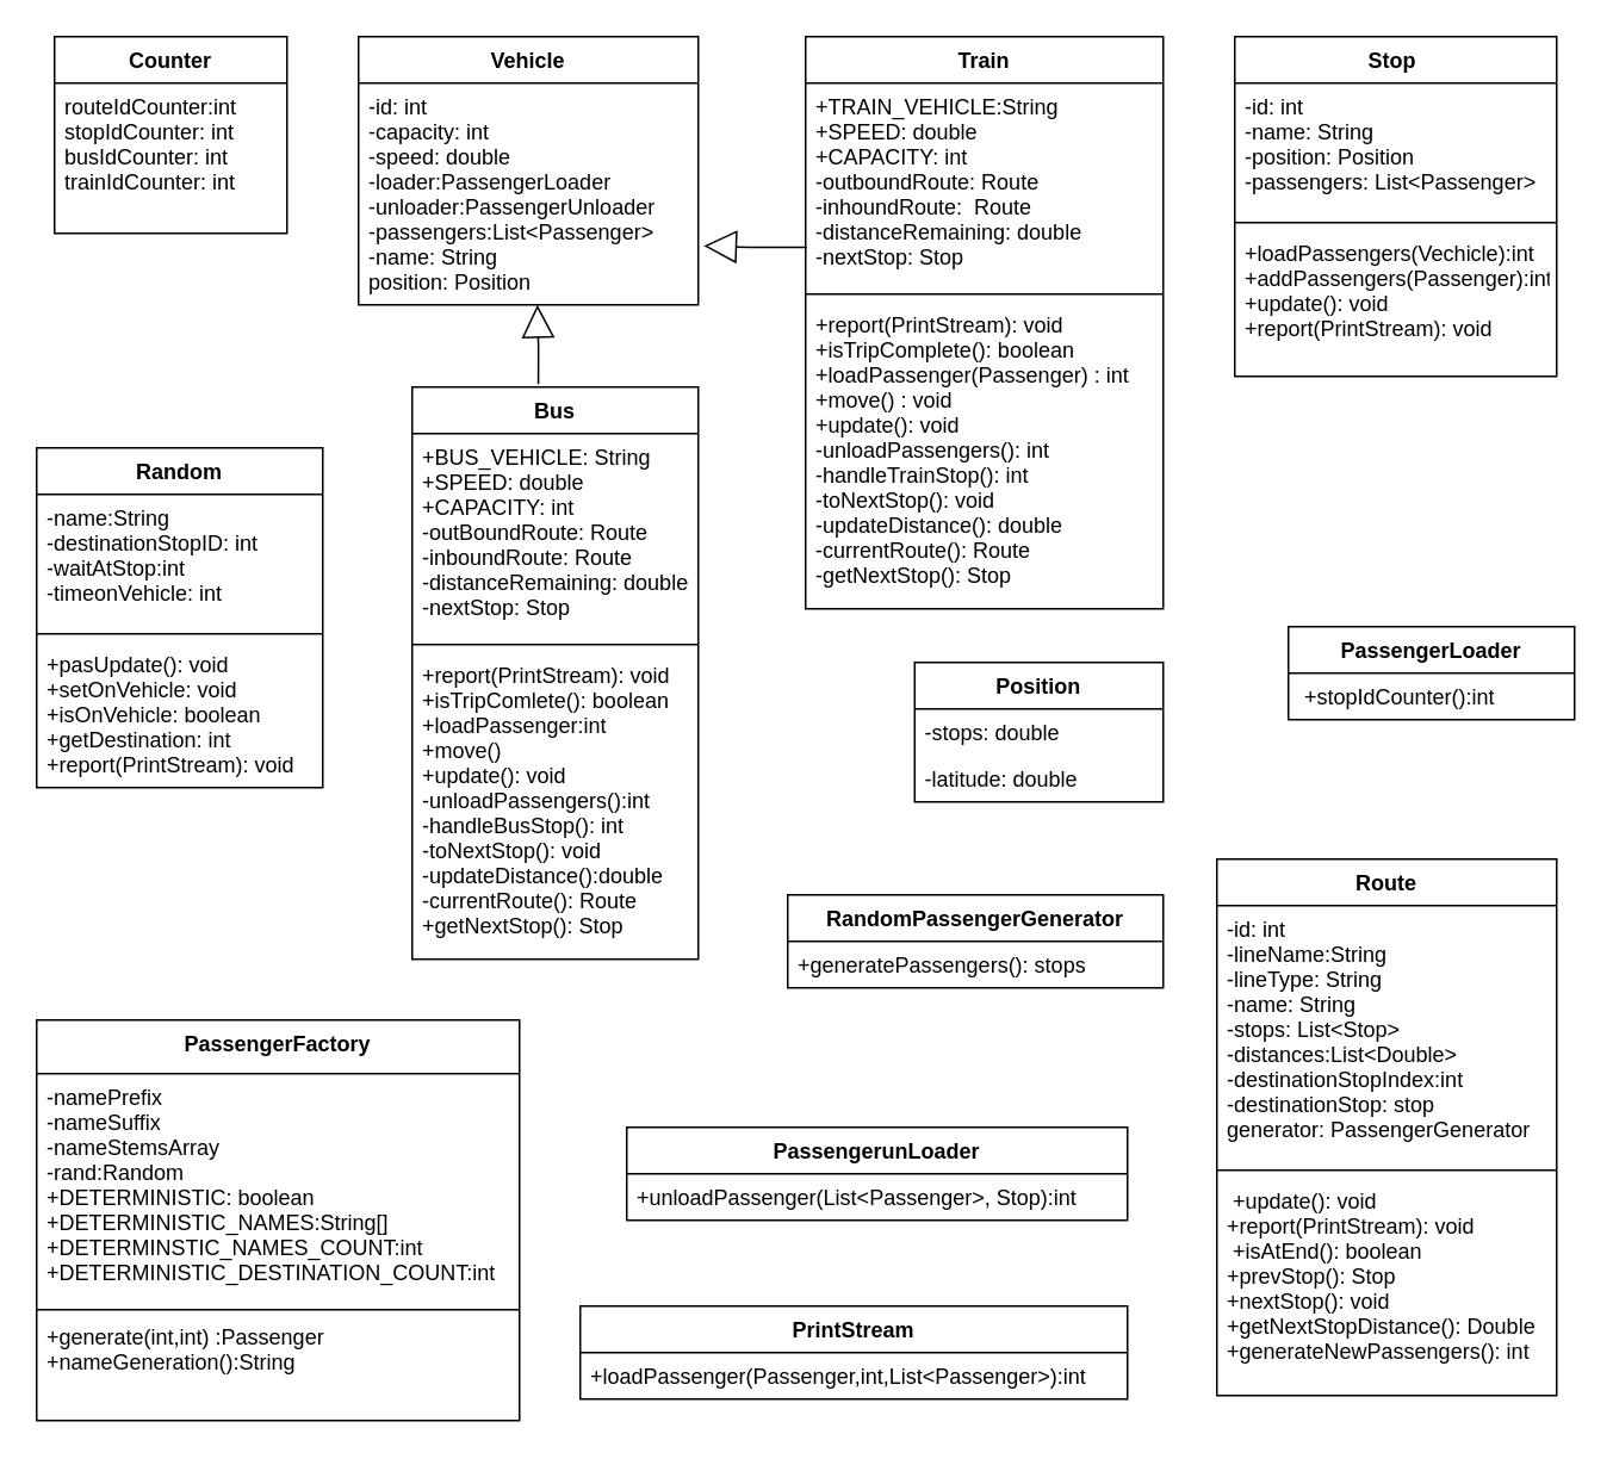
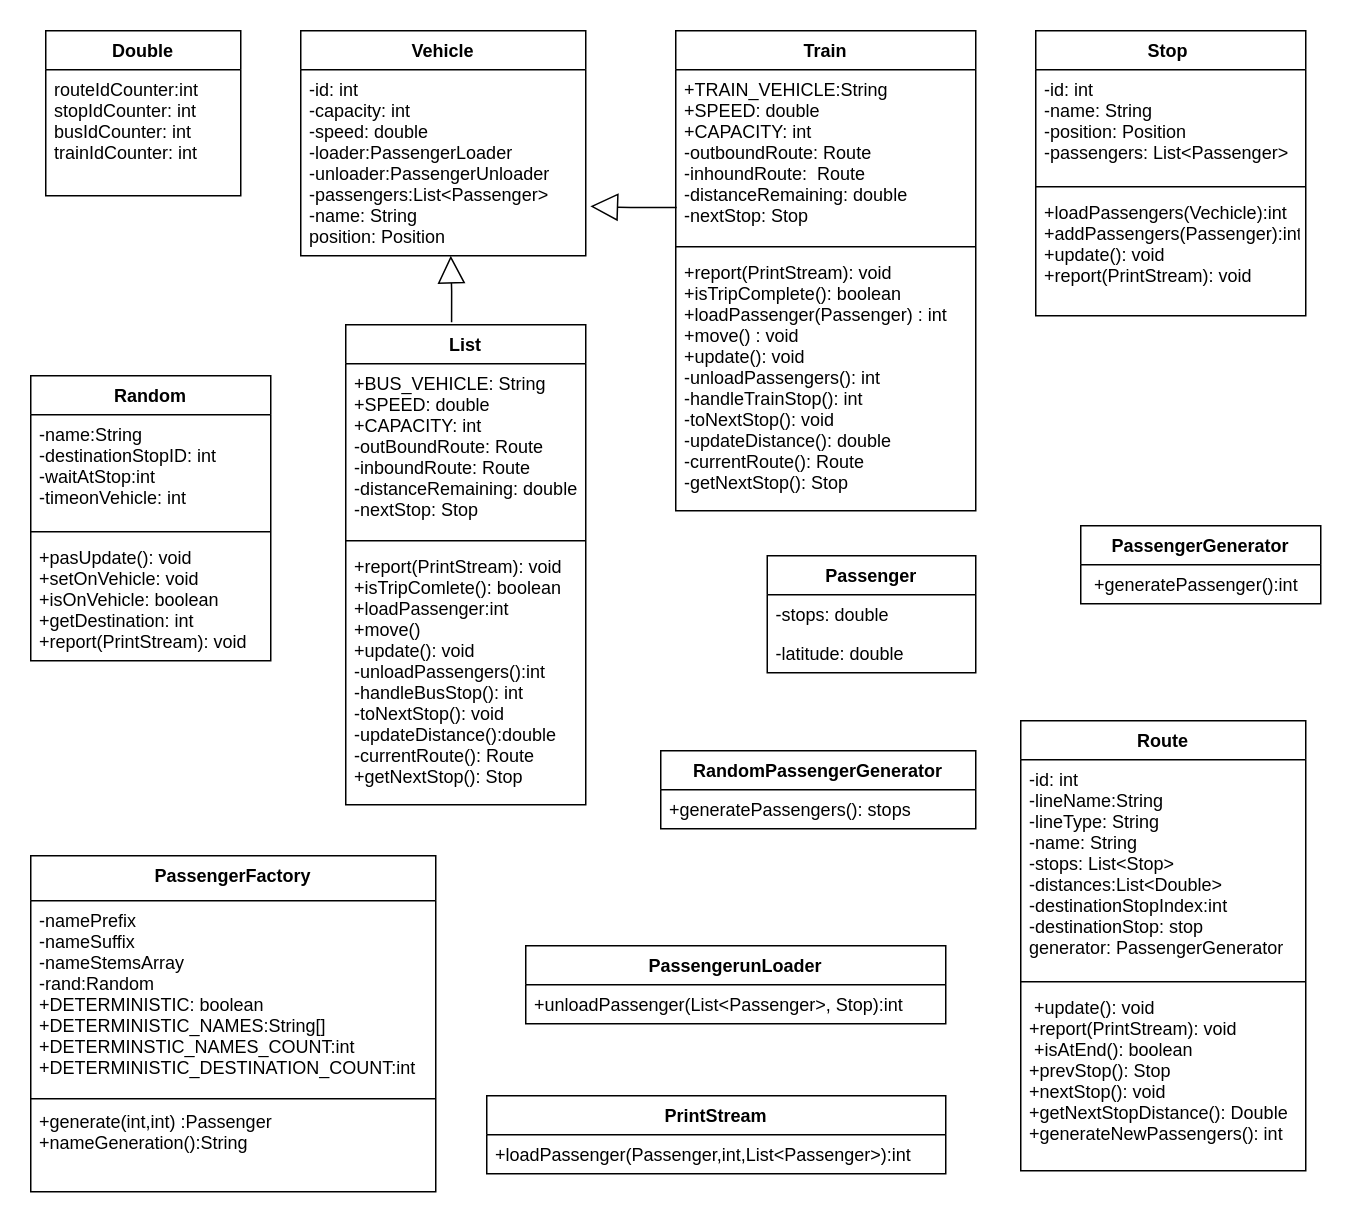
  <mxCell id="0" />
  <mxCell id="1" parent="0" />
- <mxCell id="2" value="Position" style="swimlane;fontStyle=1;childLayout=stackLayout;horizontal=1;startSize=26;fillColor=none;horizontalStack=0;resizeParent=1;resizeParentMax=0;resizeLast=0;collapsible=1;marginBottom=0;" parent="1" vertex="1"><mxGeometry x="511" y="370" width="139" height="78" as="geometry" /></mxCell>
+ <mxCell id="2" value="Passenger" style="swimlane;fontStyle=1;childLayout=stackLayout;horizontal=1;startSize=26;fillColor=none;horizontalStack=0;resizeParent=1;resizeParentMax=0;resizeLast=0;collapsible=1;marginBottom=0;" parent="1" vertex="1"><mxGeometry x="511" y="370" width="139" height="78" as="geometry" /></mxCell>
  <mxCell id="3" value="-stops: double" style="text;strokeColor=none;fillColor=none;align=left;verticalAlign=top;spacingLeft=4;spacingRight=4;overflow=hidden;rotatable=0;points=[[0,0.5],[1,0.5]];portConstraint=eastwest;" parent="2" vertex="1"><mxGeometry y="26" width="139" height="26" as="geometry" /></mxCell>
  <mxCell id="4" value="-latitude: double" style="text;strokeColor=none;fillColor=none;align=left;verticalAlign=top;spacingLeft=4;spacingRight=4;overflow=hidden;rotatable=0;points=[[0,0.5],[1,0.5]];portConstraint=eastwest;" parent="2" vertex="1"><mxGeometry y="52" width="139" height="26" as="geometry" /></mxCell>
  <mxCell id="5" value="PrintStream" style="swimlane;fontStyle=1;childLayout=stackLayout;horizontal=1;startSize=26;fillColor=none;horizontalStack=0;resizeParent=1;resizeParentMax=0;resizeLast=0;collapsible=1;marginBottom=0;" parent="1" vertex="1"><mxGeometry x="324" y="730" width="306" height="52" as="geometry" /></mxCell>
  <mxCell id="6" value="+loadPassenger(Passenger,int,List&lt;Passenger&gt;):int" style="text;strokeColor=none;fillColor=none;align=left;verticalAlign=top;spacingLeft=4;spacingRight=4;overflow=hidden;rotatable=0;points=[[0,0.5],[1,0.5]];portConstraint=eastwest;" parent="5" vertex="1"><mxGeometry y="26" width="306" height="26" as="geometry" /></mxCell>
  <mxCell id="7" value="RandomPassengerGenerator" style="swimlane;fontStyle=1;childLayout=stackLayout;horizontal=1;startSize=26;fillColor=none;horizontalStack=0;resizeParent=1;resizeParentMax=0;resizeLast=0;collapsible=1;marginBottom=0;" parent="1" vertex="1"><mxGeometry x="440" y="500" width="210" height="52" as="geometry" /></mxCell>
  <mxCell id="8" value="+generatePassengers(): stops" style="text;strokeColor=none;fillColor=none;align=left;verticalAlign=top;spacingLeft=4;spacingRight=4;overflow=hidden;rotatable=0;points=[[0,0.5],[1,0.5]];portConstraint=eastwest;" parent="7" vertex="1"><mxGeometry y="26" width="210" height="26" as="geometry" /></mxCell>
  <mxCell id="9" value="Random" style="swimlane;fontStyle=1;align=center;verticalAlign=top;childLayout=stackLayout;horizontal=1;startSize=26;horizontalStack=0;resizeParent=1;resizeParentMax=0;resizeLast=0;collapsible=1;marginBottom=0;strokeColor=default;" parent="1" vertex="1"><mxGeometry x="20" y="250" width="160" height="190" as="geometry" /></mxCell>
  <mxCell id="10" value="-name:String&#10;-destinationStopID: int&#10;-waitAtStop:int&#10;-timeonVehicle: int&#10;" style="text;strokeColor=none;fillColor=none;align=left;verticalAlign=top;spacingLeft=4;spacingRight=4;overflow=hidden;rotatable=0;points=[[0,0.5],[1,0.5]];portConstraint=eastwest;" parent="9" vertex="1"><mxGeometry y="26" width="160" height="74" as="geometry" /></mxCell>
  <mxCell id="11" value="" style="line;strokeWidth=1;fillColor=none;align=left;verticalAlign=middle;spacingTop=-1;spacingLeft=3;spacingRight=3;rotatable=0;labelPosition=right;points=[];portConstraint=eastwest;" parent="9" vertex="1"><mxGeometry y="100" width="160" height="8" as="geometry" /></mxCell>
  <mxCell id="12" value="+pasUpdate(): void&#10;+setOnVehicle: void&#10;+isOnVehicle: boolean&#10;+getDestination: int&#10;+report(PrintStream): void" style="text;strokeColor=none;fillColor=none;align=left;verticalAlign=top;spacingLeft=4;spacingRight=4;overflow=hidden;rotatable=0;points=[[0,0.5],[1,0.5]];portConstraint=eastwest;" parent="9" vertex="1"><mxGeometry y="108" width="160" height="82" as="geometry" /></mxCell>
  <mxCell id="13" value="PassengerFactory" style="swimlane;fontStyle=1;align=center;verticalAlign=top;childLayout=stackLayout;horizontal=1;startSize=30;horizontalStack=0;resizeParent=1;resizeParentMax=0;resizeLast=0;collapsible=1;marginBottom=0;strokeColor=default;" parent="1" vertex="1"><mxGeometry x="20" y="570" width="270" height="224" as="geometry" /></mxCell>
  <mxCell id="14" value="-namePrefix&#10;-nameSuffix&#10;-nameStemsArray&#10;-rand:Random&#10;+DETERMINISTIC: boolean&#10;+DETERMINISTIC_NAMES:String[]&#10;+DETERMINSTIC_NAMES_COUNT:int&#10;+DETERMINISTIC_DESTINATION_COUNT:int&#10;&#10;" style="text;strokeColor=none;fillColor=none;align=left;verticalAlign=top;spacingLeft=4;spacingRight=4;overflow=hidden;rotatable=0;points=[[0,0.5],[1,0.5]];portConstraint=eastwest;" parent="13" vertex="1"><mxGeometry y="30" width="270" height="130" as="geometry" /></mxCell>
  <mxCell id="15" value="" style="line;strokeWidth=1;fillColor=none;align=left;verticalAlign=middle;spacingTop=-1;spacingLeft=3;spacingRight=3;rotatable=0;labelPosition=right;points=[];portConstraint=eastwest;" parent="13" vertex="1"><mxGeometry y="160" width="270" height="4" as="geometry" /></mxCell>
  <mxCell id="16" value="+generate(int,int) :Passenger&#10;+nameGeneration():String&#10;" style="text;strokeColor=none;fillColor=none;align=left;verticalAlign=top;spacingLeft=4;spacingRight=4;overflow=hidden;rotatable=0;points=[[0,0.5],[1,0.5]];portConstraint=eastwest;" parent="13" vertex="1"><mxGeometry y="164" width="270" height="60" as="geometry" /></mxCell>
- <mxCell id="17" value="PassengerLoader" style="swimlane;fontStyle=1;childLayout=stackLayout;horizontal=1;startSize=26;fillColor=none;horizontalStack=0;resizeParent=1;resizeParentMax=0;resizeLast=0;collapsible=1;marginBottom=0;" parent="1" vertex="1"><mxGeometry x="720" y="350" width="160" height="52" as="geometry" /></mxCell>
- <mxCell id="18" value=" +stopIdCounter():int" style="text;strokeColor=none;fillColor=none;align=left;verticalAlign=top;spacingLeft=4;spacingRight=4;overflow=hidden;rotatable=0;points=[[0,0.5],[1,0.5]];portConstraint=eastwest;" parent="17" vertex="1"><mxGeometry y="26" width="160" height="26" as="geometry" /></mxCell>
+ <mxCell id="17" value="PassengerGenerator" style="swimlane;fontStyle=1;childLayout=stackLayout;horizontal=1;startSize=26;fillColor=none;horizontalStack=0;resizeParent=1;resizeParentMax=0;resizeLast=0;collapsible=1;marginBottom=0;" parent="1" vertex="1"><mxGeometry x="720" y="350" width="160" height="52" as="geometry" /></mxCell>
+ <mxCell id="18" value=" +generatePassenger():int" style="text;strokeColor=none;fillColor=none;align=left;verticalAlign=top;spacingLeft=4;spacingRight=4;overflow=hidden;rotatable=0;points=[[0,0.5],[1,0.5]];portConstraint=eastwest;" parent="17" vertex="1"><mxGeometry y="26" width="160" height="26" as="geometry" /></mxCell>
  <mxCell id="19" value="PassengerunLoader" style="swimlane;fontStyle=1;childLayout=stackLayout;horizontal=1;startSize=26;fillColor=none;horizontalStack=0;resizeParent=1;resizeParentMax=0;resizeLast=0;collapsible=1;marginBottom=0;" parent="1" vertex="1"><mxGeometry x="350" y="630" width="280" height="52" as="geometry" /></mxCell>
  <mxCell id="20" value="+unloadPassenger(List&lt;Passenger&gt;, Stop):int" style="text;strokeColor=none;fillColor=none;align=left;verticalAlign=top;spacingLeft=4;spacingRight=4;overflow=hidden;rotatable=0;points=[[0,0.5],[1,0.5]];portConstraint=eastwest;" parent="19" vertex="1"><mxGeometry y="26" width="280" height="26" as="geometry" /></mxCell>
  <mxCell id="21" value="Route" style="swimlane;fontStyle=1;align=center;verticalAlign=top;childLayout=stackLayout;horizontal=1;startSize=26;horizontalStack=0;resizeParent=1;resizeParentMax=0;resizeLast=0;collapsible=1;marginBottom=0;strokeColor=default;fillColor=default;" parent="1" vertex="1"><mxGeometry x="680" y="480" width="190" height="300" as="geometry" /></mxCell>
  <mxCell id="22" value="-id: int&#10;-lineName:String&#10;-lineType: String&#10;-name: String&#10;-stops: List&lt;Stop&gt;&#10;-distances:List&lt;Double&gt;&#10;-destinationStopIndex:int&#10;-destinationStop: stop&#10;generator: PassengerGenerator&#10;" style="text;strokeColor=none;fillColor=none;align=left;verticalAlign=top;spacingLeft=4;spacingRight=4;overflow=hidden;rotatable=0;points=[[0,0.5],[1,0.5]];portConstraint=eastwest;" parent="21" vertex="1"><mxGeometry y="26" width="190" height="144" as="geometry" /></mxCell>
  <mxCell id="23" value="" style="line;strokeWidth=1;fillColor=none;align=left;verticalAlign=middle;spacingTop=-1;spacingLeft=3;spacingRight=3;rotatable=0;labelPosition=right;points=[];portConstraint=eastwest;" parent="21" vertex="1"><mxGeometry y="170" width="190" height="8" as="geometry" /></mxCell>
  <mxCell id="24" value=" +update(): void&#10;+report(PrintStream): void&#10; +isAtEnd(): boolean&#10;+prevStop(): Stop&#10;+nextStop(): void&#10;+getNextStopDistance(): Double&#10;+generateNewPassengers(): int&#10;" style="text;strokeColor=none;fillColor=none;align=left;verticalAlign=top;spacingLeft=4;spacingRight=4;overflow=hidden;rotatable=0;points=[[0,0.5],[1,0.5]];portConstraint=eastwest;" parent="21" vertex="1"><mxGeometry y="178" width="190" height="122" as="geometry" /></mxCell>
  <mxCell id="25" value="Stop " style="swimlane;fontStyle=1;align=center;verticalAlign=top;childLayout=stackLayout;horizontal=1;startSize=26;horizontalStack=0;resizeParent=1;resizeParentMax=0;resizeLast=0;collapsible=1;marginBottom=0;strokeColor=default;fillColor=default;" parent="1" vertex="1"><mxGeometry x="690" y="20" width="180" height="190" as="geometry" /></mxCell>
  <mxCell id="26" value="-id: int&#10;-name: String&#10;-position: Position&#10;-passengers: List&lt;Passenger&gt;&#10;" style="text;strokeColor=none;fillColor=none;align=left;verticalAlign=top;spacingLeft=4;spacingRight=4;overflow=hidden;rotatable=0;points=[[0,0.5],[1,0.5]];portConstraint=eastwest;" parent="25" vertex="1"><mxGeometry y="26" width="180" height="74" as="geometry" /></mxCell>
  <mxCell id="27" value="" style="line;strokeWidth=1;fillColor=none;align=left;verticalAlign=middle;spacingTop=-1;spacingLeft=3;spacingRight=3;rotatable=0;labelPosition=right;points=[];portConstraint=eastwest;" parent="25" vertex="1"><mxGeometry y="100" width="180" height="8" as="geometry" /></mxCell>
  <mxCell id="28" value="+loadPassengers(Vechicle):int&#10;+addPassengers(Passenger):int&#10;+update(): void&#10;+report(PrintStream): void&#10;" style="text;strokeColor=none;fillColor=none;align=left;verticalAlign=top;spacingLeft=4;spacingRight=4;overflow=hidden;rotatable=0;points=[[0,0.5],[1,0.5]];portConstraint=eastwest;" parent="25" vertex="1"><mxGeometry y="108" width="180" height="82" as="geometry" /></mxCell>
  <mxCell id="29" value="Vehicle" style="swimlane;fontStyle=1;childLayout=stackLayout;horizontal=1;startSize=26;fillColor=none;horizontalStack=0;resizeParent=1;resizeParentMax=0;resizeLast=0;collapsible=1;marginBottom=0;strokeColor=default;align=center;verticalAlign=middle;" parent="1" vertex="1"><mxGeometry x="200" y="20" width="190" height="150" as="geometry" /></mxCell>
  <mxCell id="30" value="-id: int&#10;-capacity: int&#10;-speed: double&#10;-loader:PassengerLoader&#10;-unloader:PassengerUnloader&#10;-passengers:List&lt;Passenger&gt;&#10;-name: String&#10;position: Position&#10;&#10;" style="text;strokeColor=none;fillColor=none;align=left;verticalAlign=top;spacingLeft=4;spacingRight=4;overflow=hidden;rotatable=0;points=[[0,0.5],[1,0.5]];portConstraint=eastwest;" parent="29" vertex="1"><mxGeometry y="26" width="190" height="124" as="geometry" /></mxCell>
- <mxCell id="31" value="Counter" style="swimlane;fontStyle=1;childLayout=stackLayout;horizontal=1;startSize=26;fillColor=none;horizontalStack=0;resizeParent=1;resizeParentMax=0;resizeLast=0;collapsible=1;marginBottom=0;strokeColor=default;align=center;verticalAlign=middle;" parent="1" vertex="1"><mxGeometry x="30" y="20" width="130" height="110" as="geometry" /></mxCell>
+ <mxCell id="31" value="Double" style="swimlane;fontStyle=1;childLayout=stackLayout;horizontal=1;startSize=26;fillColor=none;horizontalStack=0;resizeParent=1;resizeParentMax=0;resizeLast=0;collapsible=1;marginBottom=0;strokeColor=default;align=center;verticalAlign=middle;" parent="1" vertex="1"><mxGeometry x="30" y="20" width="130" height="110" as="geometry" /></mxCell>
  <mxCell id="32" value="routeIdCounter:int&#10;stopIdCounter: int&#10;busIdCounter: int&#10;trainIdCounter: int" style="text;strokeColor=none;fillColor=none;align=left;verticalAlign=top;spacingLeft=4;spacingRight=4;overflow=hidden;rotatable=0;points=[[0,0.5],[1,0.5]];portConstraint=eastwest;" parent="31" vertex="1"><mxGeometry y="26" width="130" height="84" as="geometry" /></mxCell>
- <mxCell id="33" value="Bus&#10;" style="swimlane;fontStyle=1;align=center;verticalAlign=top;childLayout=stackLayout;horizontal=1;startSize=26;horizontalStack=0;resizeParent=1;resizeParentMax=0;resizeLast=0;collapsible=1;marginBottom=0;" vertex="1" parent="1"><mxGeometry x="230" y="216" width="160" height="320" as="geometry" /></mxCell>
+ <mxCell id="33" value="List&#10;" style="swimlane;fontStyle=1;align=center;verticalAlign=top;childLayout=stackLayout;horizontal=1;startSize=26;horizontalStack=0;resizeParent=1;resizeParentMax=0;resizeLast=0;collapsible=1;marginBottom=0;" vertex="1" parent="1"><mxGeometry x="230" y="216" width="160" height="320" as="geometry" /></mxCell>
  <mxCell id="34" value="+BUS_VEHICLE: String&#10;+SPEED: double&#10;+CAPACITY: int&#10;-outBoundRoute: Route&#10;-inboundRoute: Route&#10;-distanceRemaining: double&#10;-nextStop: Stop" style="text;strokeColor=none;fillColor=none;align=left;verticalAlign=top;spacingLeft=4;spacingRight=4;overflow=hidden;rotatable=0;points=[[0,0.5],[1,0.5]];portConstraint=eastwest;" vertex="1" parent="33"><mxGeometry y="26" width="160" height="114" as="geometry" /></mxCell>
  <mxCell id="35" value="" style="line;strokeWidth=1;fillColor=none;align=left;verticalAlign=middle;spacingTop=-1;spacingLeft=3;spacingRight=3;rotatable=0;labelPosition=right;points=[];portConstraint=eastwest;" vertex="1" parent="33"><mxGeometry y="140" width="160" height="8" as="geometry" /></mxCell>
  <mxCell id="36" value="+report(PrintStream): void&#10;+isTripComlete(): boolean&#10;+loadPassenger:int&#10;+move()&#10;+update(): void&#10;-unloadPassengers():int&#10;-handleBusStop(): int&#10;-toNextStop(): void&#10;-updateDistance():double&#10;-currentRoute(): Route&#10;+getNextStop(): Stop" style="text;strokeColor=none;fillColor=none;align=left;verticalAlign=top;spacingLeft=4;spacingRight=4;overflow=hidden;rotatable=0;points=[[0,0.5],[1,0.5]];portConstraint=eastwest;" vertex="1" parent="33"><mxGeometry y="148" width="160" height="172" as="geometry" /></mxCell>
  <mxCell id="37" value="Train" style="swimlane;fontStyle=1;align=center;verticalAlign=top;childLayout=stackLayout;horizontal=1;startSize=26;horizontalStack=0;resizeParent=1;resizeParentMax=0;resizeLast=0;collapsible=1;marginBottom=0;" vertex="1" parent="1"><mxGeometry x="450" y="20" width="200" height="320" as="geometry" /></mxCell>
  <mxCell id="38" value="+TRAIN_VEHICLE:String&#10;+SPEED: double&#10;+CAPACITY: int&#10;-outboundRoute: Route&#10;-inhoundRoute:  Route&#10;-distanceRemaining: double&#10;-nextStop: Stop" style="text;strokeColor=none;fillColor=none;align=left;verticalAlign=top;spacingLeft=4;spacingRight=4;overflow=hidden;rotatable=0;points=[[0,0.5],[1,0.5]];portConstraint=eastwest;" vertex="1" parent="37"><mxGeometry y="26" width="200" height="114" as="geometry" /></mxCell>
  <mxCell id="39" value="" style="line;strokeWidth=1;fillColor=none;align=left;verticalAlign=middle;spacingTop=-1;spacingLeft=3;spacingRight=3;rotatable=0;labelPosition=right;points=[];portConstraint=eastwest;" vertex="1" parent="37"><mxGeometry y="140" width="200" height="8" as="geometry" /></mxCell>
  <mxCell id="40" value="+report(PrintStream): void&#10;+isTripComplete(): boolean&#10;+loadPassenger(Passenger) : int&#10;+move() : void&#10;+update(): void&#10;-unloadPassengers(): int&#10;-handleTrainStop(): int&#10;-toNextStop(): void&#10;-updateDistance(): double&#10;-currentRoute(): Route&#10;-getNextStop(): Stop" style="text;strokeColor=none;fillColor=none;align=left;verticalAlign=top;spacingLeft=4;spacingRight=4;overflow=hidden;rotatable=0;points=[[0,0.5],[1,0.5]];portConstraint=eastwest;" vertex="1" parent="37"><mxGeometry y="148" width="200" height="172" as="geometry" /></mxCell>
  <mxCell id="41" value="" style="endArrow=block;endSize=16;endFill=0;html=1;rounded=0;edgeStyle=orthogonalEdgeStyle;entryX=1.016;entryY=0.734;entryDx=0;entryDy=0;entryPerimeter=0;exitX=0.003;exitY=0.806;exitDx=0;exitDy=0;exitPerimeter=0;" edge="1" parent="1" source="38" target="30"><mxGeometry width="160" relative="1" as="geometry"><mxPoint x="300" y="210" as="sourcePoint" /><mxPoint x="460" y="210" as="targetPoint" /><Array as="points"><mxPoint x="420" y="138" /></Array></mxGeometry></mxCell>
  <mxCell id="42" value="" style="endArrow=block;endSize=16;endFill=0;html=1;rounded=0;edgeStyle=orthogonalEdgeStyle;exitX=0.441;exitY=-0.005;exitDx=0;exitDy=0;exitPerimeter=0;" edge="1" parent="1" source="33"><mxGeometry x="-0.049" y="-9" width="160" relative="1" as="geometry"><mxPoint x="300" y="300" as="sourcePoint" /><mxPoint x="300" y="170" as="targetPoint" /><mxPoint x="1" as="offset" /></mxGeometry></mxCell>
